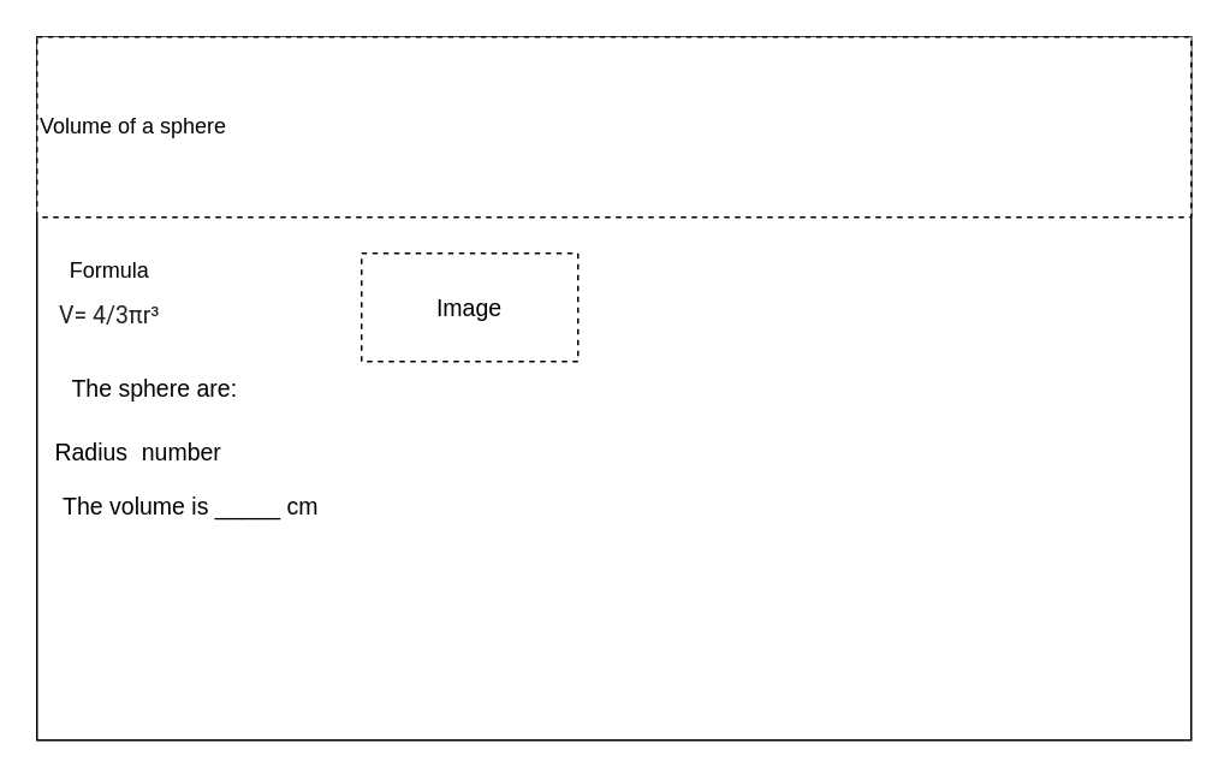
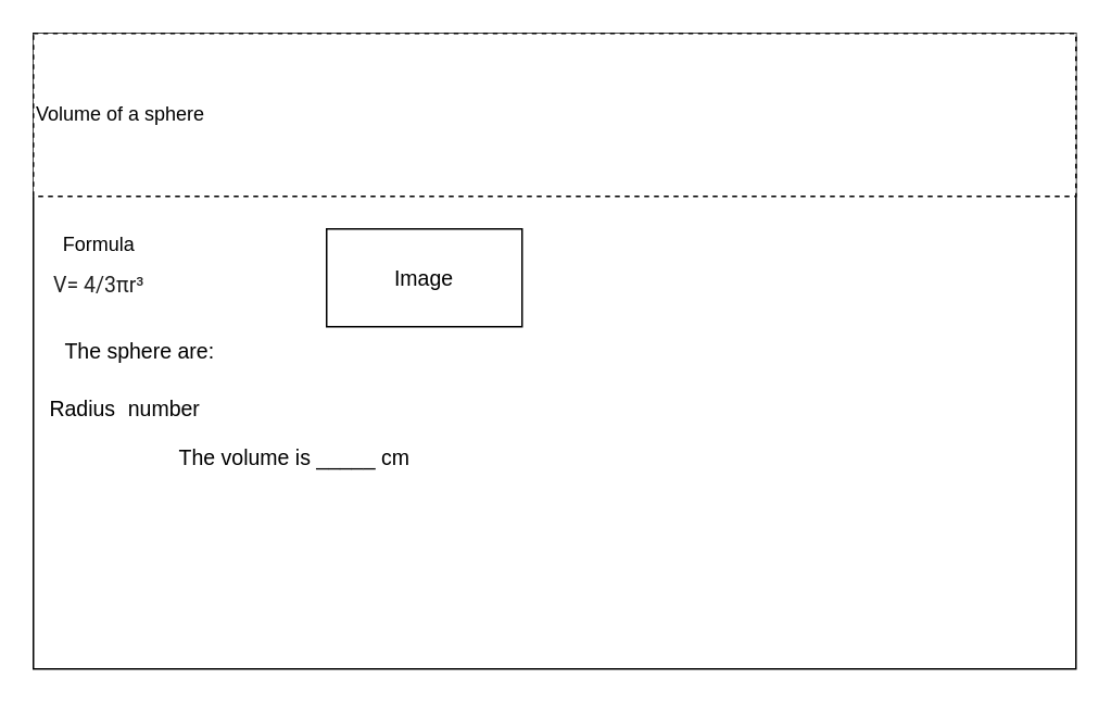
  <mxCell id="0" />
  <mxCell id="1" parent="0" />
  <mxCell id="2" value="" style="rounded=0;whiteSpace=wrap;html=1;" vertex="1" parent="1"><mxGeometry x="20" y="20" width="640" height="390" as="geometry" /></mxCell>
  <mxCell id="3" value="Volume of a sphere" style="rounded=0;whiteSpace=wrap;html=1;align=left;dashed=1;" vertex="1" parent="1"><mxGeometry x="20" y="20" width="640" height="100" as="geometry" /></mxCell>
  <mxCell id="4" value="Formula" style="text;html=1;align=center;verticalAlign=middle;resizable=0;points=[];autosize=1;strokeColor=none;fillColor=none;" vertex="1" parent="1"><mxGeometry x="30" y="140" width="60" height="20" as="geometry" /></mxCell>
  <mxCell id="5" value="&lt;h4 style=&quot;padding: 0px ; font-family: &amp;#34;roboto&amp;#34; , &amp;#34;helvetica&amp;#34; , &amp;#34;arial&amp;#34; , sans-serif ; font-weight: 400 ; line-height: 32px ; margin: 24px 0px 16px ; color: rgba(0 , 0 , 0 , 0.87)&quot;&gt;&lt;font style=&quot;font-size: 13px&quot;&gt;V= 4/3πr³&lt;/font&gt;&lt;/h4&gt;" style="text;html=1;align=center;verticalAlign=middle;resizable=0;points=[];autosize=1;strokeColor=none;fillColor=none;" vertex="1" parent="1"><mxGeometry x="25" y="130" width="70" height="80" as="geometry" /></mxCell>
  <mxCell id="6" value="The sphere are:" style="text;html=1;align=center;verticalAlign=middle;resizable=0;points=[];autosize=1;strokeColor=none;fillColor=none;fontSize=13;" vertex="1" parent="1"><mxGeometry x="20" y="205" width="130" height="20" as="geometry" /></mxCell>
  <mxCell id="7" value="Radius" style="text;html=1;align=center;verticalAlign=middle;resizable=0;points=[];autosize=1;strokeColor=none;fillColor=none;fontSize=13;" vertex="1" parent="1"><mxGeometry x="20" y="240" width="60" height="20" as="geometry" /></mxCell>
  <mxCell id="8" value="number" style="text;html=1;align=center;verticalAlign=middle;resizable=0;points=[];autosize=1;strokeColor=none;fillColor=none;fontSize=13;" vertex="1" parent="1"><mxGeometry x="70" y="240" width="60" height="20" as="geometry" /></mxCell>
- <mxCell id="9" value="The volume is _____ cm" style="text;html=1;align=center;verticalAlign=middle;resizable=0;points=[];autosize=1;strokeColor=none;fillColor=none;fontSize=13;" vertex="1" parent="1"><mxGeometry x="25" y="270" width="160" height="20" as="geometry" /></mxCell>
- <mxCell id="10" value="Image" style="rounded=0;whiteSpace=wrap;html=1;labelBackgroundColor=none;fontSize=13;dashed=1;" vertex="1" parent="1"><mxGeometry x="200" y="140" width="120" height="60" as="geometry" /></mxCell>
+ <mxCell id="9" value="The volume is _____ cm" style="text;html=1;align=center;verticalAlign=middle;resizable=0;points=[];autosize=1;strokeColor=none;fillColor=none;fontSize=13;" vertex="1" parent="1"><mxGeometry x="100" y="270" width="160" height="20" as="geometry" /></mxCell>
+ <mxCell id="10" value="Image" style="rounded=0;whiteSpace=wrap;html=1;labelBackgroundColor=none;fontSize=13;" vertex="1" parent="1"><mxGeometry x="200" y="140" width="120" height="60" as="geometry" /></mxCell>
